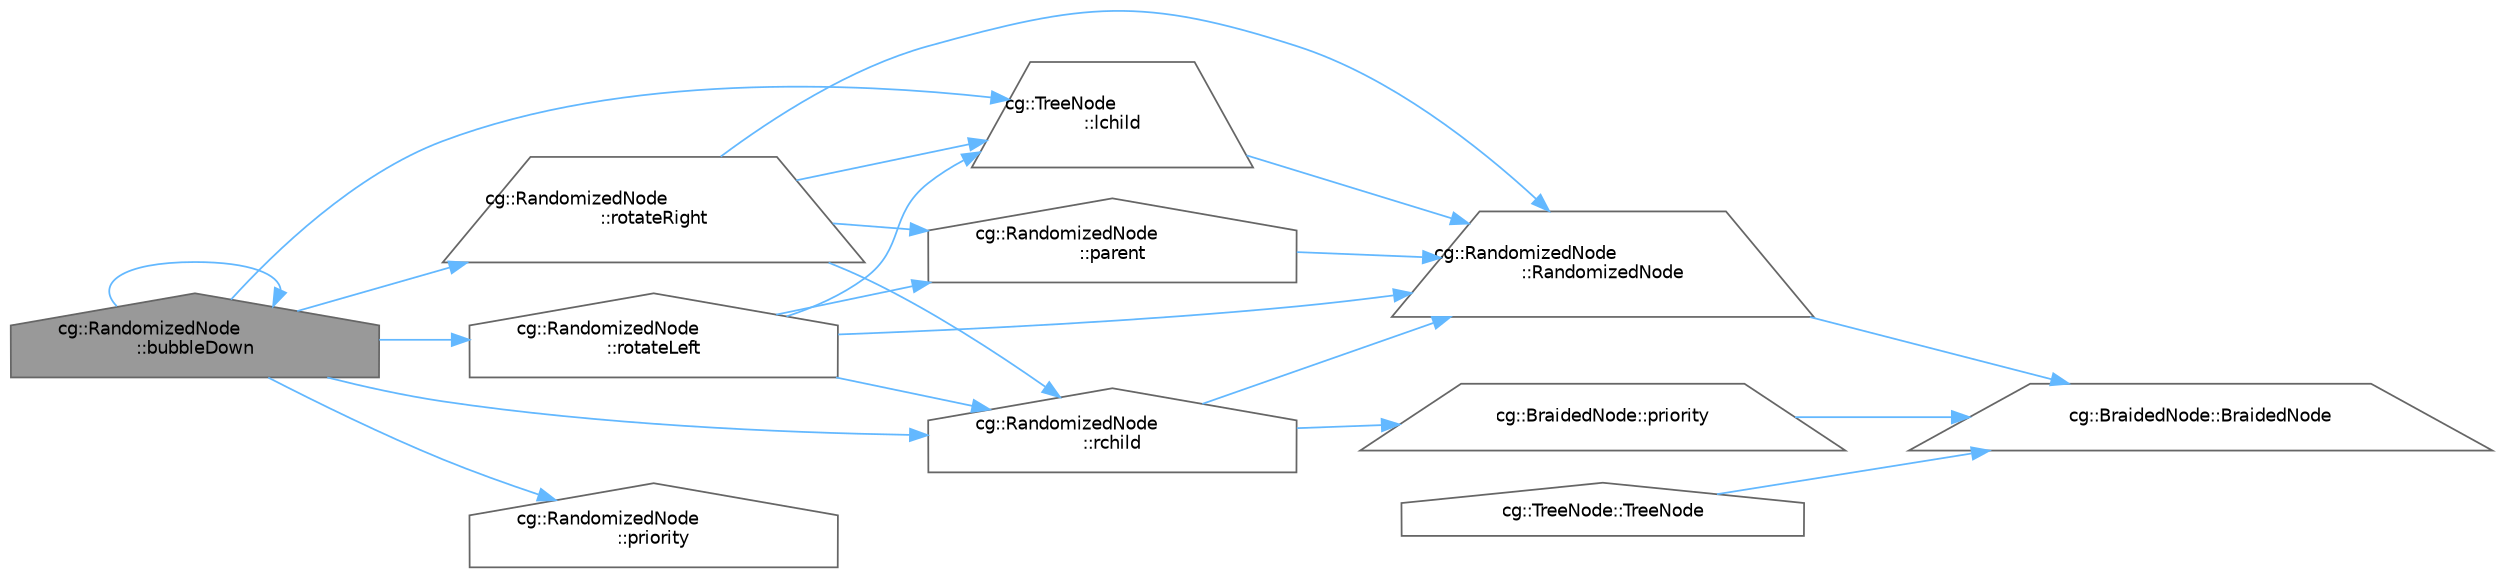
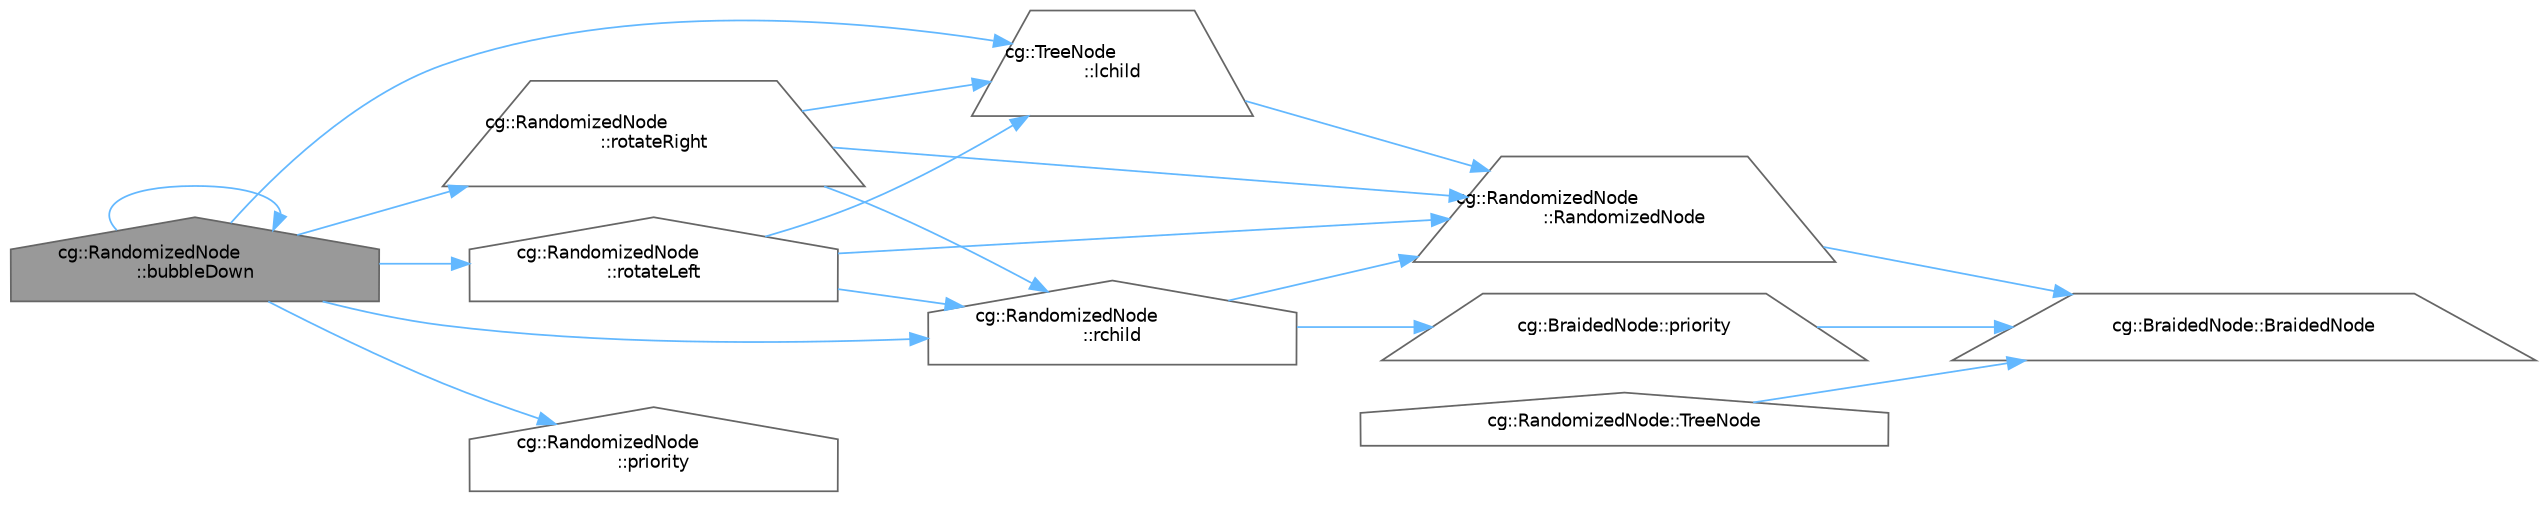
  digraph {
    rankdir=LR
    node [color=grey40 fillcolor=white fontname=Helvetica fontsize=10 shape=house style=filled]
    edge [color=steelblue1 fontname=Helvetica fontsize=10 labelfontname=Helvetica labelfontsize=10 style=solid]
    n1 [color=gray40 fillcolor=grey60 fontcolor=black height=0.2 label="cg::RandomizedNode\l::bubbleDown" width=0.4]
    n2 [height=0.2 label="cg::TreeNode\l::lchild" shape=trapezium width=0.4]
    n3 [height=0.2 label="cg::RandomizedNode\l::priority" width=0.4]
    n4 [height=0.2 label="cg::RandomizedNode\l::rchild" width=0.4]
    n5 [height=0.2 label="cg::RandomizedNode\l::rotateLeft" width=0.4]
    n6 [height=0.2 label="cg::RandomizedNode\l::rotateRight" shape=trapezium width=0.4]
    n7 [height=0.2 label="cg::RandomizedNode\l::RandomizedNode" shape=trapezium width=0.4]
    n8 [height=0.2 label="cg::BraidedNode::priority" shape=trapezium width=0.4]
-   n9 [height=0.2 label="cg::RandomizedNode\l::parent" width=0.4]
    n10 [height=0.2 label="cg::BraidedNode::BraidedNode" shape=trapezium width=0.4]
-   n11 [height=0.2 label="cg::TreeNode::TreeNode" width=0.4]
+   n11 [height=0.2 label="cg::RandomizedNode::TreeNode" width=0.4]
    n1 -> n1
    n1 -> n2
    n1 -> n3
    n1 -> n4
    n1 -> n5
    n1 -> n6
    n2 -> n7
    n4 -> n7
    n4 -> n8
    n5 -> n2
    n5 -> n4
    n5 -> n7
-   n5 -> n9
    n6 -> n2
    n6 -> n4
    n6 -> n7
-   n6 -> n9
    n7 -> n10
    n8 -> n10
-   n9 -> n7
    n11 -> n10
  }
